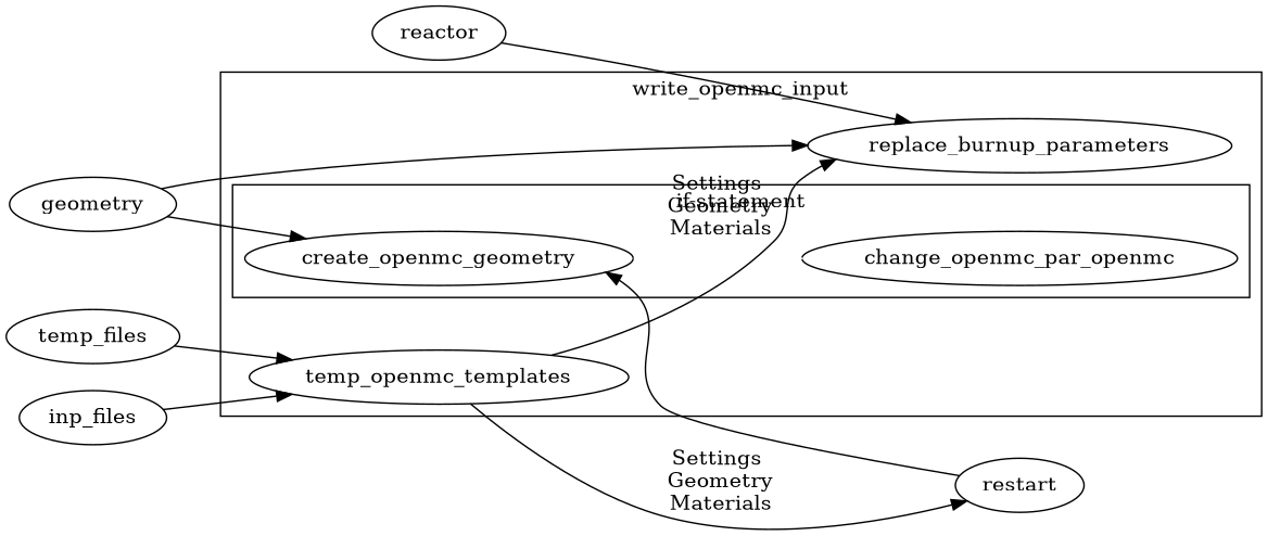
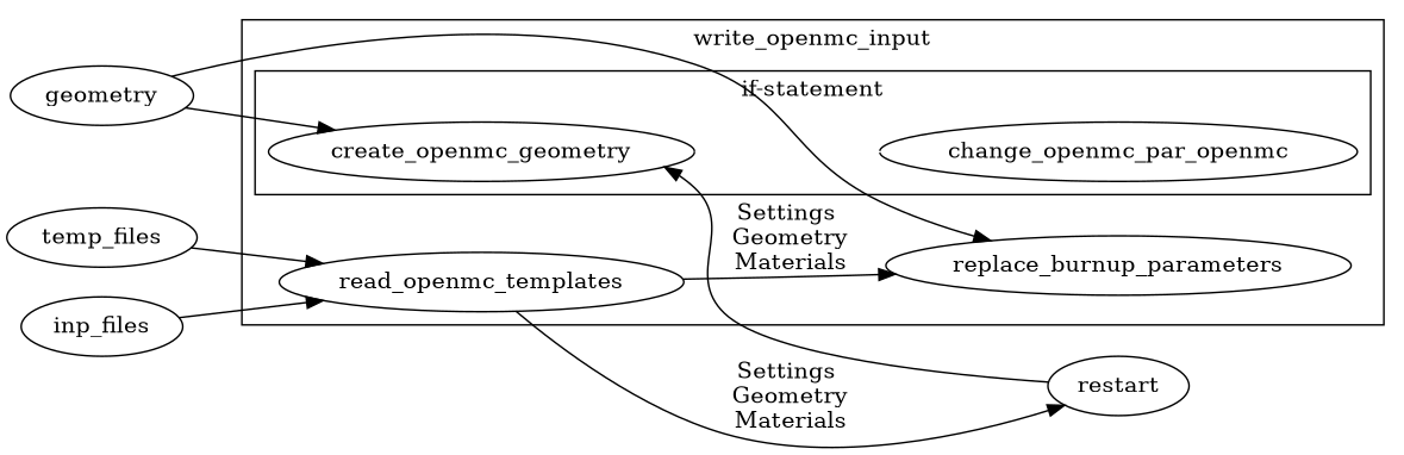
  digraph {
    compound=true
    rankdir=LR
    create_openmc_geometry
    n2 [label=change_openmc_par_openmc]
    replace_burnup_parameters
-   read_openmc_templates [label=temp_openmc_templates]
+   read_openmc_templates
    restart
    temp_files
    inp_files
-   reactor
    n9 [label=geometry]
    subgraph cluster_1 {
      label=write_openmc_input
      replace_burnup_parameters
      read_openmc_templates
      subgraph cluster_2 {
        label="if-statement"
        create_openmc_geometry
        n2
      }
    }
    create_openmc_geometry -> n2 [color=white]
    read_openmc_templates -> replace_burnup_parameters [label="Settings\n Geometry\n Materials\n"]
    read_openmc_templates -> restart [label="Settings\n Geometry\n Materials\n"]
    restart -> create_openmc_geometry
    temp_files -> read_openmc_templates
    inp_files -> read_openmc_templates
-   reactor -> replace_burnup_parameters
    n9 -> create_openmc_geometry
    n9 -> replace_burnup_parameters
  }
